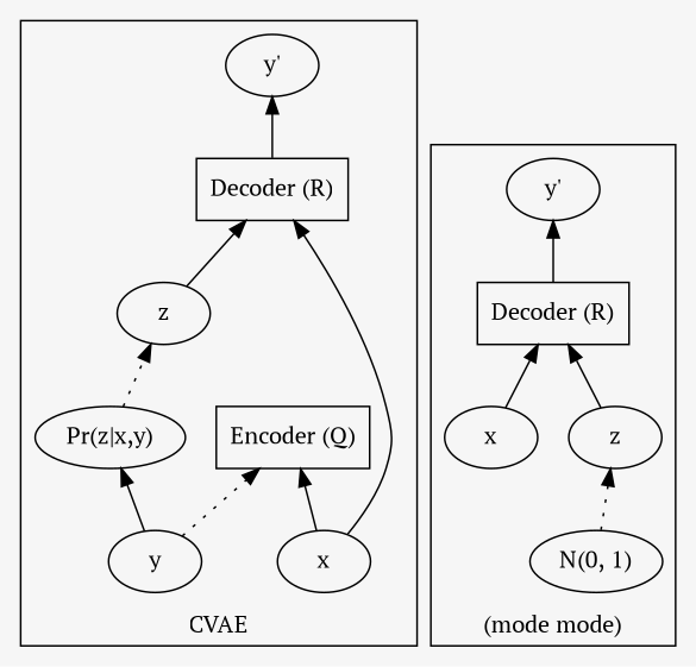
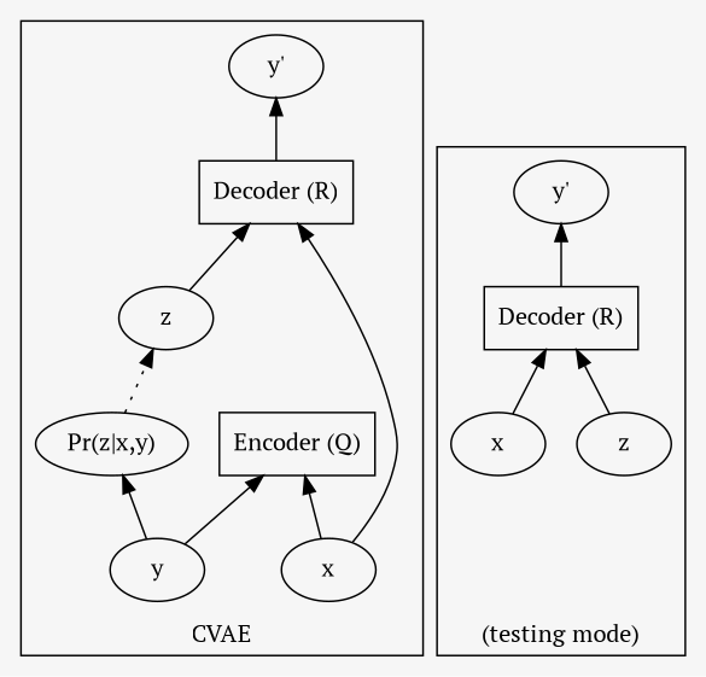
  digraph {
    bgcolor="#f6f6f6"
    fontname="PT Serif"
    rankdir=BT
    node [fontname="PT Serif"]
    edge [fontname="PT Serif"]
    n1 [label="Encoder (Q)" shape=rect]
    x
    n3 [label="Decoder (R)" shape=rect]
    y
    n5 [label="Pr(z|x,y)"]
    z
    "y'"
-   n8 [label="N(0, 1)"]
    n9 [label=z]
    n10 [label="Decoder (R)" shape=rect]
    n11 [label=x]
    n12 [label="y'"]
    subgraph cluster_1 {
      label=CVAE
      n1
      x
      n3
      y
      n5
      z
      "y'"
    }
    subgraph cluster_2 {
-     label="(mode mode)"
-     n8
+     label="(testing mode)"
      n9
      n10
      n11
      n12
    }
    x -> n1
    x -> n3
    n3 -> "y'"
-   y -> n1 [style=dotted]
+   y -> n1
    y -> n5
    n5 -> z [style=dotted]
    z -> n3
-   n8 -> n9 [style=dotted]
    n9 -> n10
    n10 -> n12
    n11 -> n10
  }
